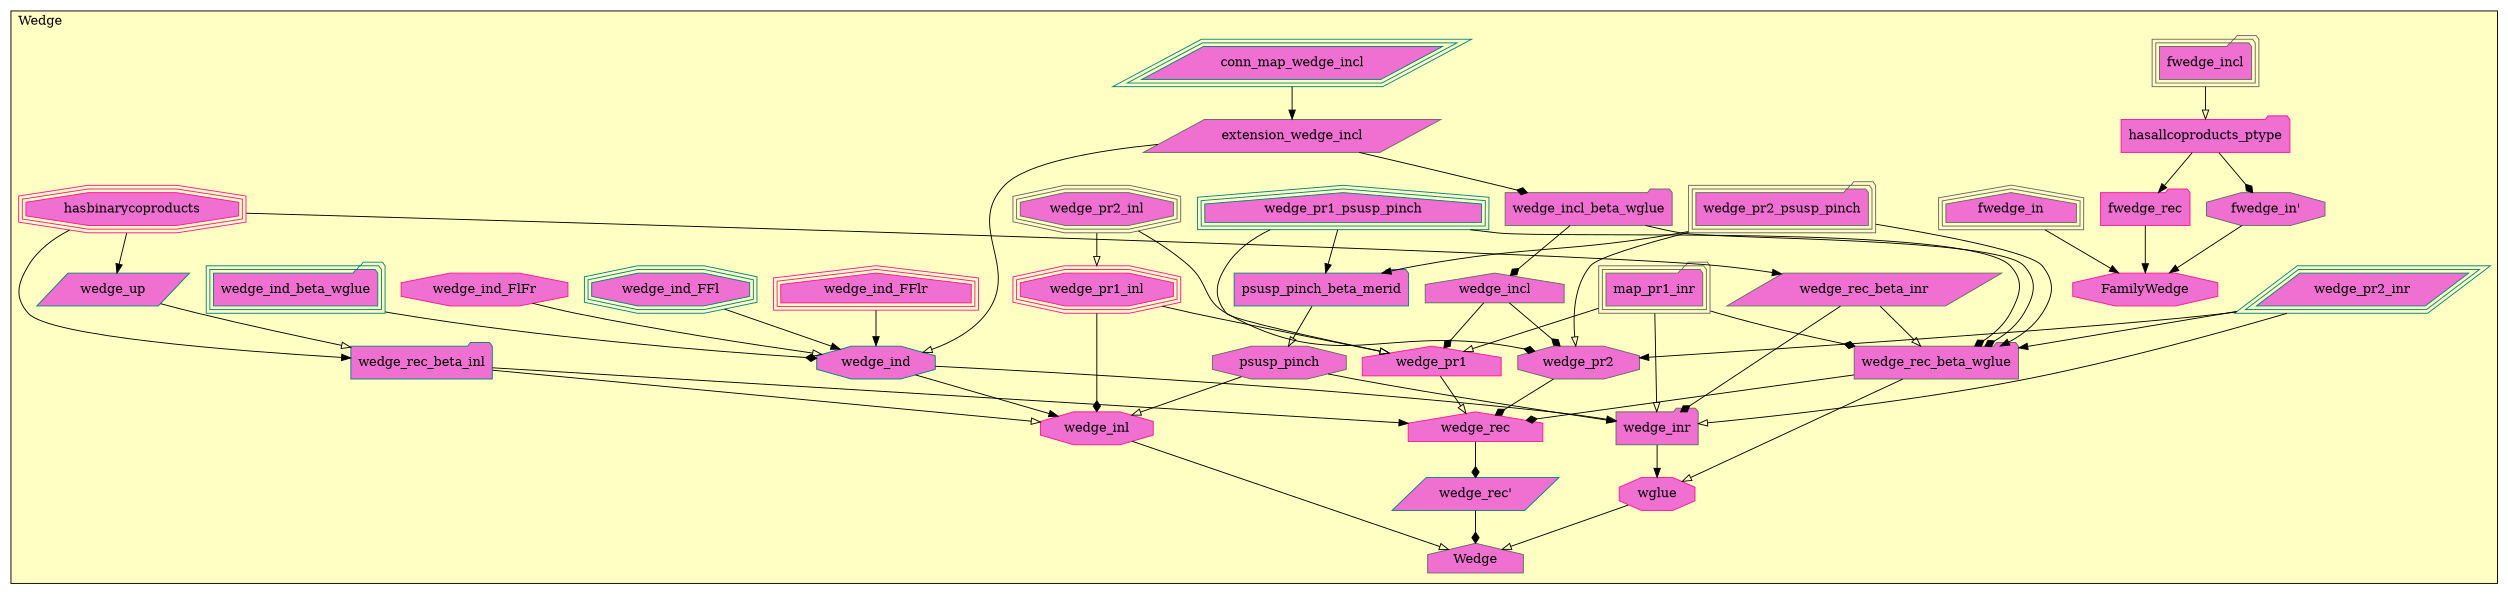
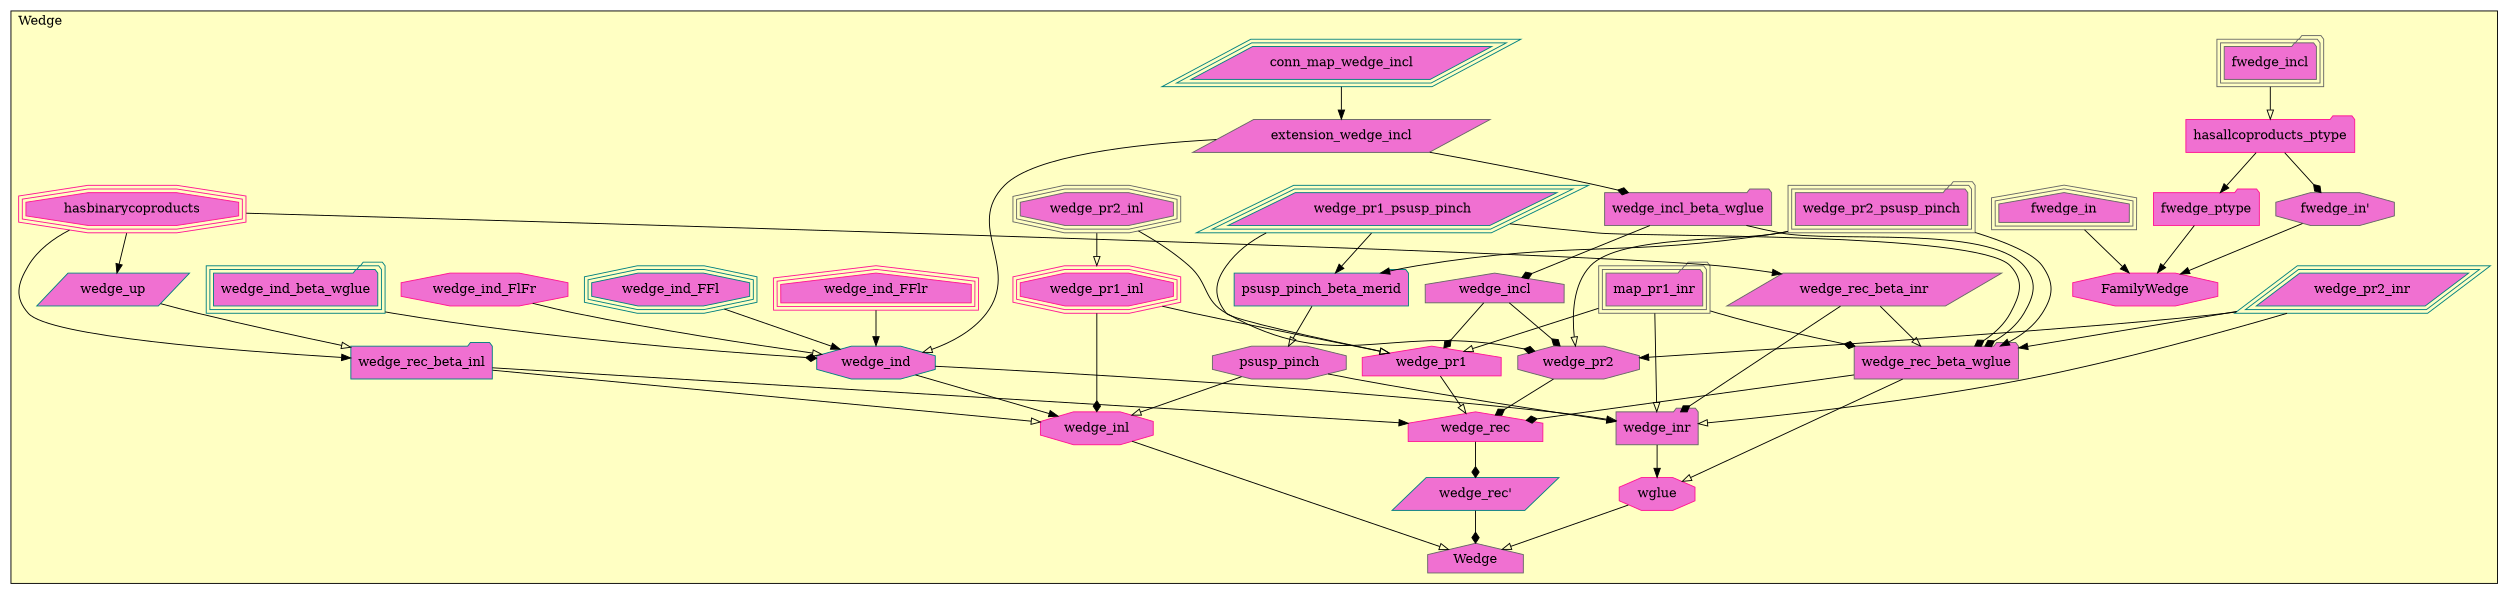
  digraph {
    node [color=gray40 fillcolor="#F070D1" shape=octagon style=filled]
    edge [arrowhead=onormal]
    n1 [color=teal label=conn_map_wedge_incl peripheries=3 shape=parallelogram]
    n2 [label=extension_wedge_incl shape=parallelogram]
    n3 [label=wedge_pr2_psusp_pinch peripheries=3 shape=folder]
-   n4 [color=teal label=wedge_pr1_psusp_pinch peripheries=3 shape=house]
+   n4 [color=teal label=wedge_pr1_psusp_pinch peripheries=3 shape=parallelogram]
    n5 [color=teal label=psusp_pinch_beta_merid shape=folder]
    n6 [label=psusp_pinch]
    n7 [label=fwedge_incl peripheries=3 shape=folder]
    n8 [color=deeppink label=hasallcoproducts_ptype shape=folder]
-   n9 [color=deeppink label=fwedge_rec shape=folder]
+   n9 [color=deeppink label=fwedge_ptype shape=folder]
    n10 [label=fwedge_in peripheries=3 shape=house]
    n11 [label="fwedge_in'"]
    n12 [color=deeppink label=FamilyWedge]
    n13 [color=teal label=wedge_pr2_inr peripheries=3 shape=parallelogram]
    n14 [label=wedge_pr2_inl peripheries=3]
    n15 [label=map_pr1_inr peripheries=3 shape=folder]
    n16 [color=deeppink label=wedge_pr1_inl peripheries=3]
    n17 [color=deeppink label=hasbinarycoproducts peripheries=3]
    n18 [color=teal label=wedge_up shape=parallelogram]
    n19 [color=deeppink label=wedge_ind_FFlr peripheries=3 shape=house]
    n20 [color=teal label=wedge_ind_FFl peripheries=3]
    n21 [color=deeppink label=wedge_ind_FlFr]
    n22 [color=teal label=wedge_ind_beta_wglue peripheries=3 shape=folder]
    n23 [color=teal label=wedge_ind]
    n24 [label=wedge_incl_beta_wglue shape=folder]
    n25 [label=wedge_incl shape=house]
    n26 [label=wedge_pr2]
    n27 [color=deeppink label=wedge_pr1 shape=house]
    n28 [label=wedge_rec_beta_inr shape=parallelogram]
    n29 [color=teal label=wedge_rec_beta_inl shape=folder]
    n30 [label=wedge_rec_beta_wglue shape=folder]
    n31 [color=deeppink label=wedge_rec shape=house]
    n32 [color=teal label="wedge_rec'" shape=parallelogram]
    n33 [label=wedge_inr shape=folder]
    n34 [color=deeppink label=wedge_inl]
    n35 [color=deeppink label=wglue]
    n36 [label=Wedge shape=house]
    subgraph cluster_1 {
      fillcolor="#FFFFC3"
      label=Wedge
      labeljust=l
      style=filled
      n1
      n2
      n3
      n4
      n5
      n6
      n7
      n8
      n9
      n10
      n11
      n12
      n13
      n14
      n15
      n16
      n17
      n18
      n19
      n20
      n21
      n22
      n23
      n24
      n25
      n26
      n27
      n28
      n29
      n30
      n31
      n32
      n33
      n34
      n35
      n36
    }
    n1 -> n2 [arrowhead=normal]
    n2 -> n23
    n2 -> n24 [arrowhead=diamond]
    n3 -> n5 [arrowhead=normal]
    n3 -> n26
    n3 -> n30 [arrowhead=normal]
    n4 -> n5 [arrowhead=normal]
    n4 -> n27
    n4 -> n30 [arrowhead=diamond]
    n5 -> n6
    n6 -> n33 [arrowhead=normal]
    n6 -> n34
    n7 -> n8
    n8 -> n9 [arrowhead=normal]
    n8 -> n11 [arrowhead=diamond]
    n9 -> n12 [arrowhead=normal]
    n10 -> n12 [arrowhead=normal]
    n11 -> n12 [arrowhead=normal]
    n13 -> n26 [arrowhead=normal]
    n13 -> n30 [arrowhead=normal]
    n13 -> n33
    n14 -> n16
    n14 -> n26 [arrowhead=diamond]
    n15 -> n27
    n15 -> n30 [arrowhead=diamond]
    n15 -> n33
    n16 -> n27
    n16 -> n34 [arrowhead=diamond]
    n17 -> n18 [arrowhead=normal]
    n17 -> n28 [arrowhead=normal]
    n17 -> n29 [arrowhead=normal]
    n18 -> n29
    n19 -> n23 [arrowhead=normal]
    n20 -> n23 [arrowhead=normal]
    n21 -> n23
    n22 -> n23 [arrowhead=diamond]
    n23 -> n33
    n23 -> n34 [arrowhead=normal]
    n24 -> n25 [arrowhead=diamond]
    n24 -> n30 [arrowhead=diamond]
    n25 -> n26 [arrowhead=diamond]
    n25 -> n27 [arrowhead=diamond]
    n26 -> n31 [arrowhead=diamond]
    n27 -> n31
    n28 -> n30
    n28 -> n33 [arrowhead=diamond]
    n29 -> n31 [arrowhead=normal]
    n29 -> n34
    n30 -> n31 [arrowhead=diamond]
    n30 -> n35
    n31 -> n32 [arrowhead=diamond]
    n32 -> n36 [arrowhead=diamond]
    n33 -> n35 [arrowhead=normal]
    n34 -> n36
    n35 -> n36
  }
